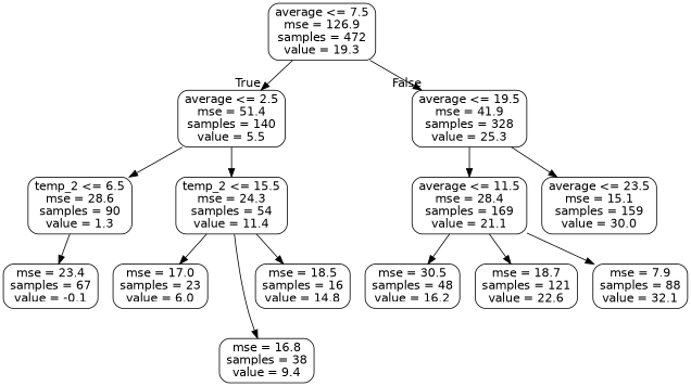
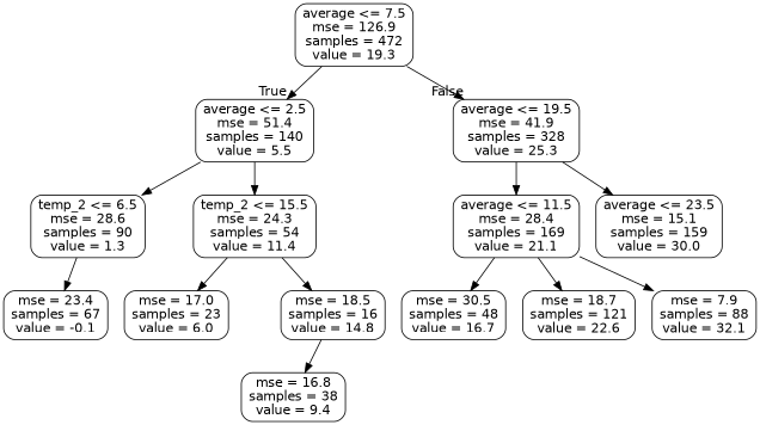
  digraph {
    node [color=black fontname=helvetica shape=box style=rounded]
    edge [fontname=helvetica]
    n1 [label="average <= 7.5\nmse = 126.9\nsamples = 472\nvalue = 19.3"]
    n2 [label="average <= 2.5\nmse = 51.4\nsamples = 140\nvalue = 5.5"]
    n3 [label="average <= 19.5\nmse = 41.9\nsamples = 328\nvalue = 25.3"]
    n4 [label="temp_2 <= 6.5\nmse = 28.6\nsamples = 90\nvalue = 1.3"]
    n5 [label="temp_2 <= 15.5\nmse = 24.3\nsamples = 54\nvalue = 11.4"]
    n6 [label="average <= 11.5\nmse = 28.4\nsamples = 169\nvalue = 21.1"]
    n7 [label="average <= 23.5\nmse = 15.1\nsamples = 159\nvalue = 30.0"]
    n8 [label="mse = 23.4\nsamples = 67\nvalue = -0.1"]
    n9 [label="mse = 17.0\nsamples = 23\nvalue = 6.0"]
    n10 [label="mse = 16.8\nsamples = 38\nvalue = 9.4"]
    n11 [label="mse = 18.5\nsamples = 16\nvalue = 14.8"]
-   n12 [label="mse = 30.5\nsamples = 48\nvalue = 16.2"]
+   n12 [label="mse = 30.5\nsamples = 48\nvalue = 16.7"]
    n13 [label="mse = 18.7\nsamples = 121\nvalue = 22.6"]
    n14 [label="mse = 7.9\nsamples = 88\nvalue = 32.1"]
    n1 -> n2 [headlabel=True labelangle=45 labeldistance=2.5]
    n1 -> n3 [headlabel=False labelangle=-45 labeldistance=2.5]
    n2 -> n4
    n2 -> n5
    n3 -> n6
    n3 -> n7
    n4 -> n8
    n5 -> n9
-   n5 -> n10
+   n11 -> n10
    n5 -> n11
    n6 -> n12
    n6 -> n13
    n6 -> n14
  }
